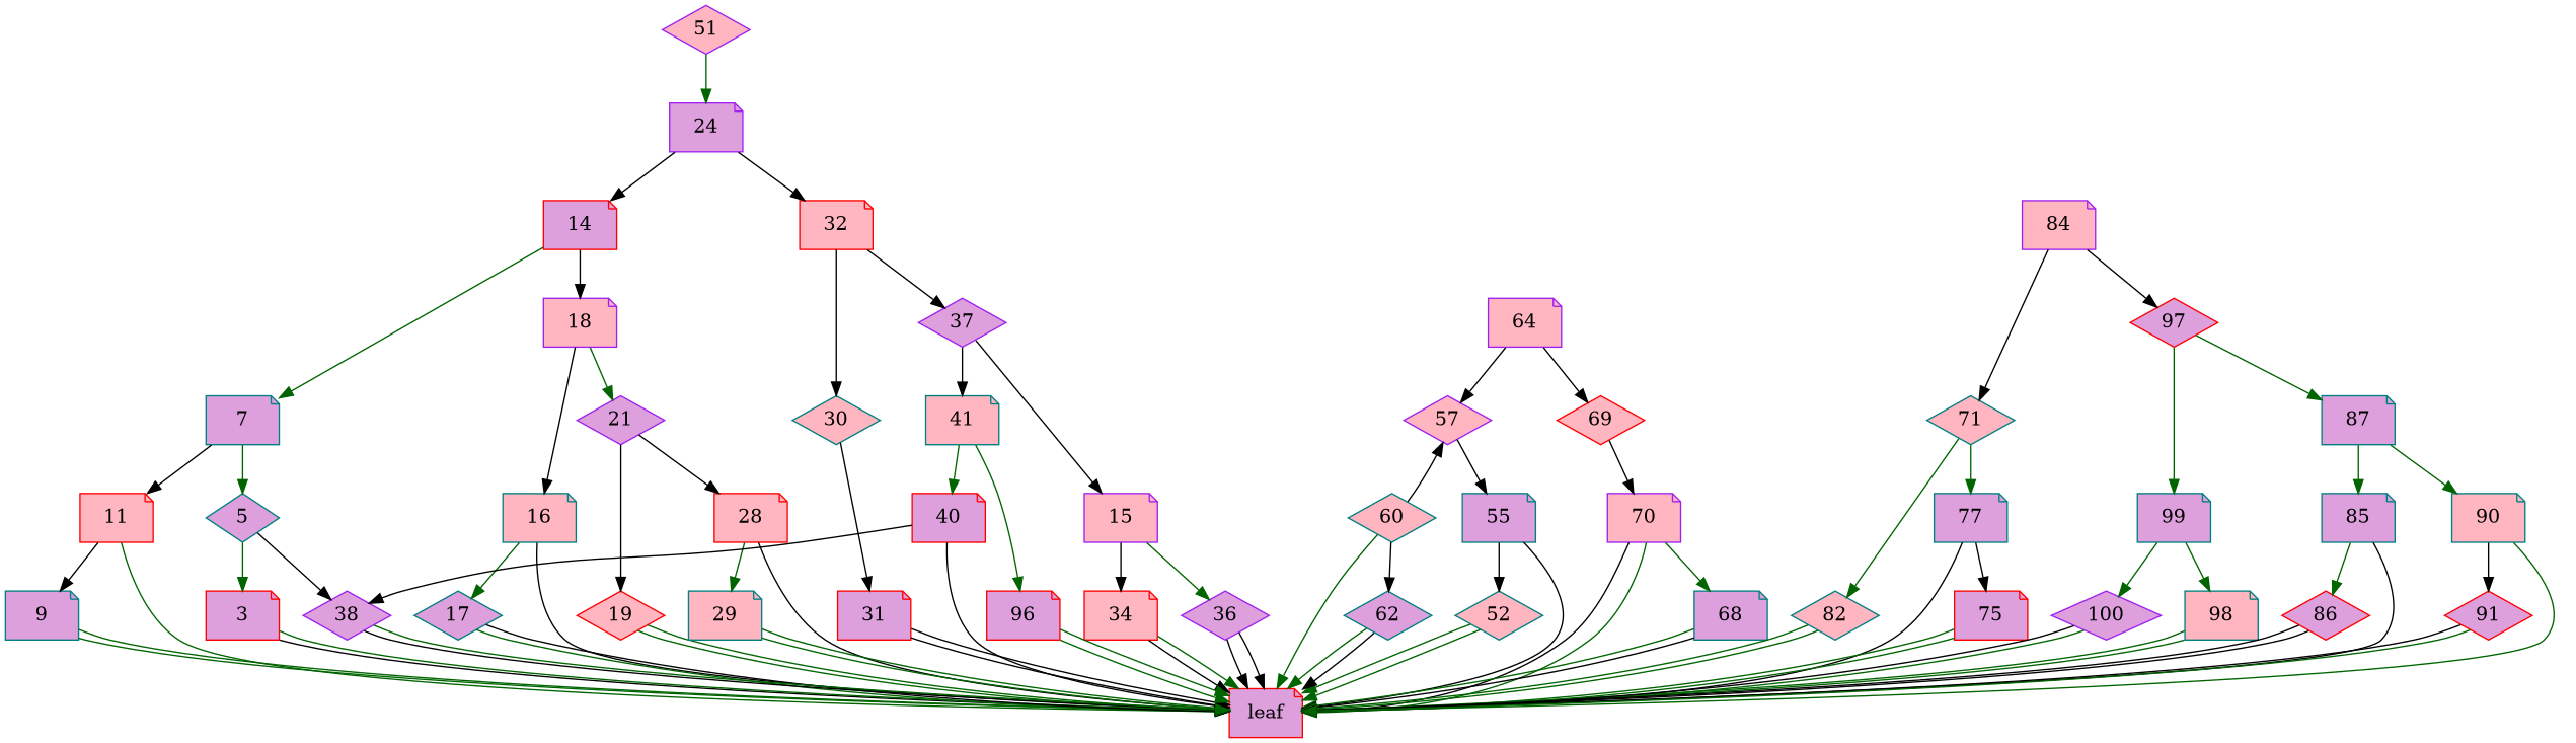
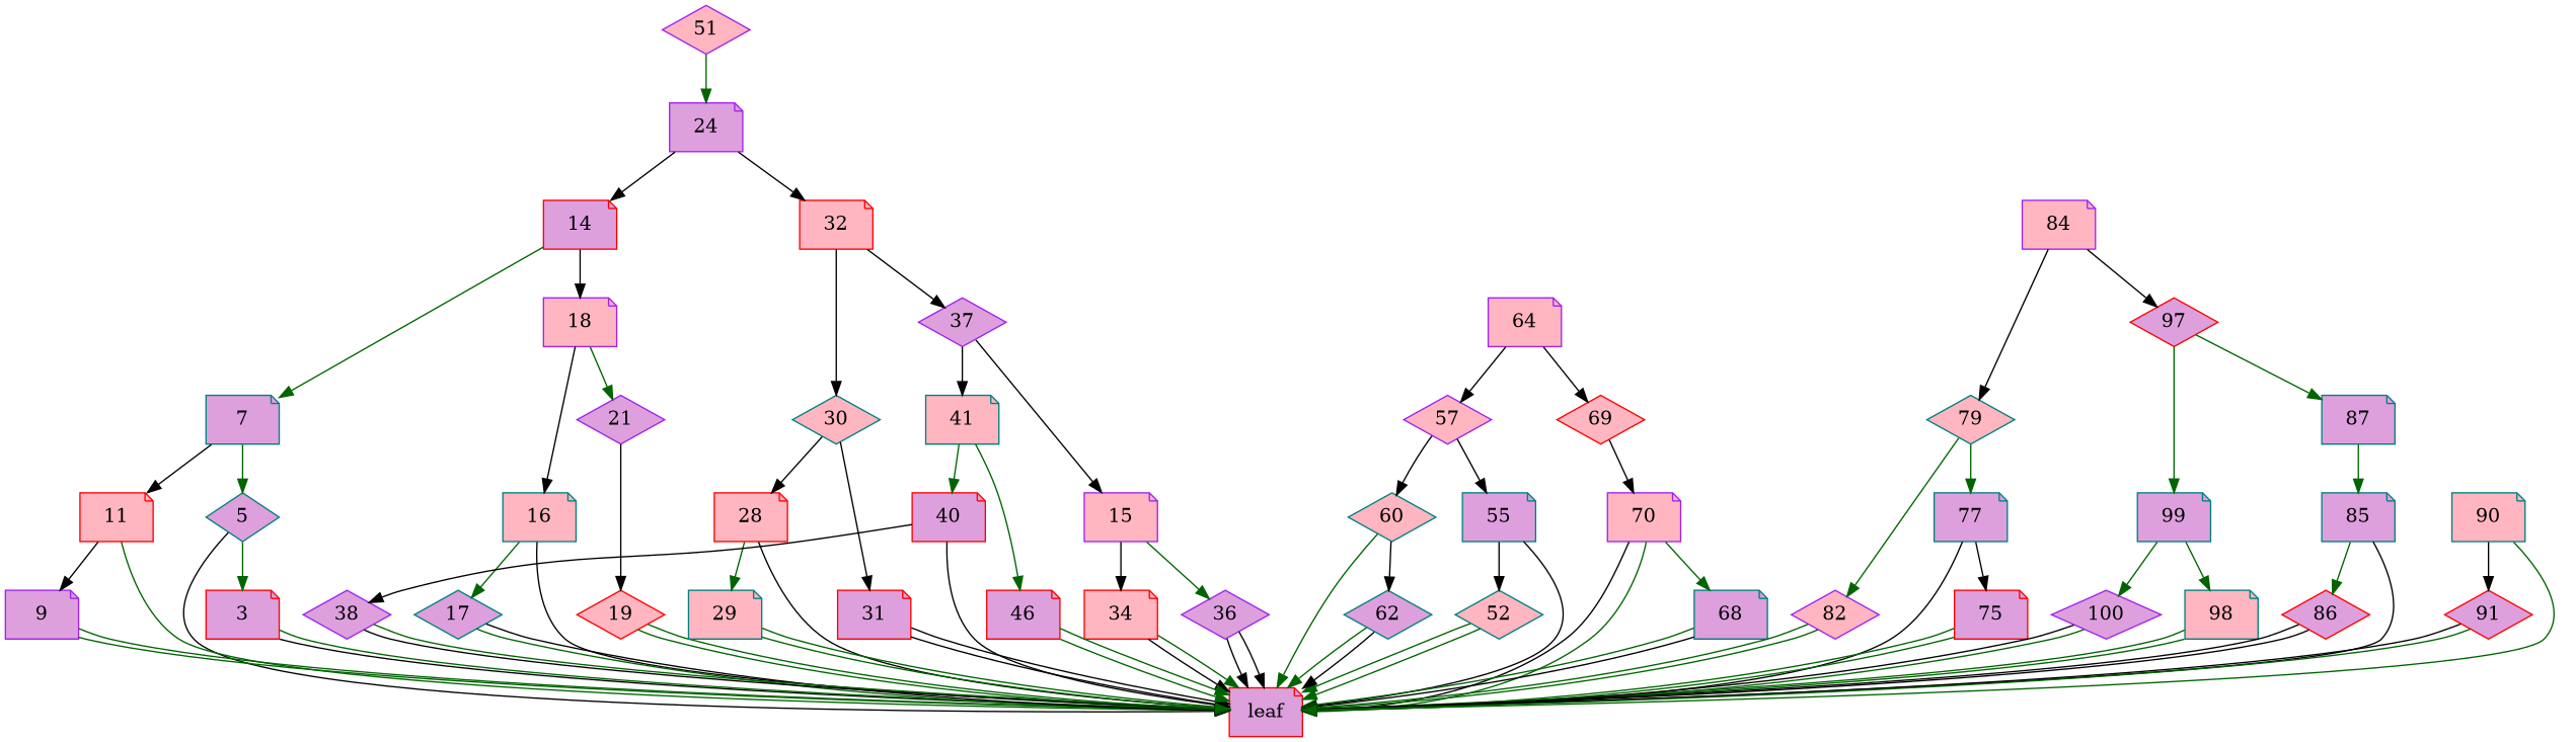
  digraph {
    node [color=teal fillcolor=plum shape=note style=filled]
    edge [color=black]
    3 [color=red]
    leaf [color=red]
    5 [shape=diamond]
    7
    11 [color=red fillcolor=lightpink]
-   9
+   9 [color=purple]
    14 [color=red]
    18 [color=purple fillcolor=lightpink]
    16 [fillcolor=lightpink]
    21 [color=purple shape=diamond]
    17 [shape=diamond]
    19 [color=red fillcolor=lightpink shape=diamond]
    24 [color=purple]
    32 [color=red fillcolor=lightpink]
    30 [fillcolor=lightpink shape=diamond]
    37 [color=purple shape=diamond]
    28 [color=red fillcolor=lightpink]
    31 [color=red]
    n19 [color=purple fillcolor=lightpink label=15]
    41 [fillcolor=lightpink]
    29 [fillcolor=lightpink]
    34 [color=red fillcolor=lightpink]
    36 [color=purple shape=diamond]
    40 [color=red]
-   46 [color=red label=96]
+   46 [color=red]
    38 [color=purple shape=diamond]
    51 [color=purple fillcolor=lightpink shape=diamond]
    64 [color=purple fillcolor=lightpink]
    57 [color=purple fillcolor=lightpink shape=diamond]
    69 [color=red fillcolor=lightpink shape=diamond]
    84 [color=purple fillcolor=lightpink]
-   79 [fillcolor=lightpink shape=diamond label=71]
+   79 [fillcolor=lightpink shape=diamond]
    97 [color=red shape=diamond]
    52 [fillcolor=lightpink shape=diamond]
    55
    60 [fillcolor=lightpink shape=diamond]
    62 [shape=diamond]
    70 [color=purple fillcolor=lightpink]
    68
    77
-   82 [fillcolor=lightpink shape=diamond]
+   82 [color=purple fillcolor=lightpink shape=diamond]
    87
    99
    75 [color=red]
    85
    90 [fillcolor=lightpink]
    98 [fillcolor=lightpink]
    100 [color=purple shape=diamond]
    86 [color=red shape=diamond]
    91 [color=red shape=diamond]
    3 -> leaf
    3 -> leaf [color=darkgreen]
    5 -> 3 [color=darkgreen]
-   5 -> 38
+   5 -> leaf
    7 -> 5 [color=darkgreen]
    7 -> 11
    11 -> leaf [color=darkgreen]
    11 -> 9
    9 -> leaf [color=darkgreen]
    9 -> leaf [color=darkgreen]
    14 -> 7 [color=darkgreen]
    14 -> 18
    18 -> 16
    18 -> 21 [color=darkgreen]
    16 -> leaf
    16 -> 17 [color=darkgreen]
    21 -> 19
    17 -> leaf [color=darkgreen]
    17 -> leaf
    19 -> leaf [color=darkgreen]
    19 -> leaf [color=darkgreen]
    24 -> 14
    24 -> 32
    32 -> 30
    32 -> 37
-   21 -> 28
+   30 -> 28
    30 -> 31
    37 -> n19
    37 -> 41
    28 -> leaf
    28 -> 29 [color=darkgreen]
    31 -> leaf
    31 -> leaf
    n19 -> 34
    n19 -> 36 [color=darkgreen]
    41 -> 40 [color=darkgreen]
    41 -> 46 [color=darkgreen]
    29 -> leaf [color=darkgreen]
    29 -> leaf [color=darkgreen]
    34 -> leaf
    34 -> leaf [color=darkgreen]
    36 -> leaf
    36 -> leaf
    40 -> leaf
    40 -> 38
    46 -> leaf [color=darkgreen]
    46 -> leaf [color=darkgreen]
    38 -> leaf
    38 -> leaf [color=darkgreen]
    51 -> 24 [color=darkgreen]
    64 -> 57
    64 -> 69
    57 -> 55
-   60 -> 57
+   57 -> 60
    69 -> 70
    84 -> 79
    84 -> 97
    79 -> 77 [color=darkgreen]
    79 -> 82 [color=darkgreen]
    97 -> 87 [color=darkgreen]
    97 -> 99 [color=darkgreen]
    52 -> leaf [color=darkgreen]
    52 -> leaf [color=darkgreen]
    55 -> leaf
    55 -> 52
    60 -> leaf [color=darkgreen]
    60 -> 62
    62 -> leaf [color=darkgreen]
    62 -> leaf
    70 -> leaf
    70 -> leaf [color=darkgreen]
    70 -> 68 [color=darkgreen]
    68 -> leaf [color=darkgreen]
    68 -> leaf
    77 -> leaf
    77 -> 75
    82 -> leaf [color=darkgreen]
    82 -> leaf [color=darkgreen]
    87 -> 85 [color=darkgreen]
-   87 -> 90 [color=darkgreen]
    99 -> 98 [color=darkgreen]
    99 -> 100 [color=darkgreen]
    75 -> leaf [color=darkgreen]
    75 -> leaf [color=darkgreen]
    85 -> leaf
    85 -> 86 [color=darkgreen]
    90 -> leaf [color=darkgreen]
    90 -> 91
    98 -> leaf [color=darkgreen]
    98 -> leaf [color=darkgreen]
    100 -> leaf
    100 -> leaf [color=darkgreen]
    86 -> leaf
    86 -> leaf
    91 -> leaf
    91 -> leaf [color=darkgreen]
  }
